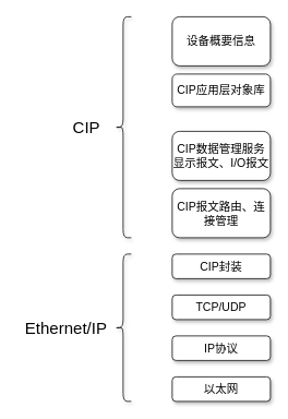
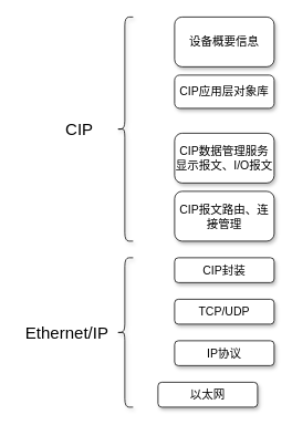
  <mxCell id="0" />
  <mxCell id="1" parent="0" />
  <mxCell id="2" value="CIP应用层对象库" style="rounded=1;whiteSpace=wrap;html=1;fontSize=14;shadow=1;" parent="1" vertex="1"><mxGeometry x="210" y="90" width="120" height="40" as="geometry" /></mxCell>
  <mxCell id="3" value="设备概要信息" style="rounded=1;whiteSpace=wrap;html=1;fontSize=14;shadow=1;" parent="1" vertex="1"><mxGeometry x="210" y="20" width="120" height="60" as="geometry" /></mxCell>
  <mxCell id="4" value="CIP报文路由、连接管理" style="rounded=1;whiteSpace=wrap;html=1;fontSize=14;shadow=1;" parent="1" vertex="1"><mxGeometry x="210" y="230" width="120" height="60" as="geometry" /></mxCell>
  <mxCell id="5" value="CIP数据管理服务显示报文、I/O报文" style="rounded=1;whiteSpace=wrap;html=1;fontSize=14;shadow=1;" parent="1" vertex="1"><mxGeometry x="210" y="160" width="120" height="60" as="geometry" /></mxCell>
  <mxCell id="6" value="" style="shape=curlyBracket;whiteSpace=wrap;html=1;rounded=1;shadow=1;" parent="1" vertex="1"><mxGeometry x="140" y="20" width="20" height="270" as="geometry" /></mxCell>
- <mxCell id="7" value="CIP" style="text;html=1;align=center;verticalAlign=middle;resizable=0;points=[];autosize=1;fontSize=20;shadow=1;" parent="1" vertex="1"><mxGeometry x="80" y="140" width="50" height="30" as="geometry" /></mxCell>
+ <mxCell id="7" value="CIP" style="text;html=1;align=center;verticalAlign=middle;resizable=0;points=[];autosize=1;fontSize=20;shadow=1;" parent="1" vertex="1"><mxGeometry x="70" y="140" width="50" height="30" as="geometry" /></mxCell>
  <mxCell id="8" value="CIP封装" style="rounded=1;whiteSpace=wrap;html=1;fontSize=14;shadow=1;" parent="1" vertex="1"><mxGeometry x="210" y="310" width="120" height="30" as="geometry" /></mxCell>
  <mxCell id="9" value="TCP/UDP" style="rounded=1;whiteSpace=wrap;html=1;fontSize=14;shadow=1;" parent="1" vertex="1"><mxGeometry x="210" y="360" width="120" height="30" as="geometry" /></mxCell>
  <mxCell id="10" value="IP协议" style="rounded=1;whiteSpace=wrap;html=1;fontSize=14;shadow=1;" parent="1" vertex="1"><mxGeometry x="210" y="410" width="120" height="30" as="geometry" /></mxCell>
- <mxCell id="11" value="以太网" style="rounded=1;whiteSpace=wrap;html=1;fontSize=14;shadow=1;" parent="1" vertex="1"><mxGeometry x="210" y="460" width="120" height="30" as="geometry" /></mxCell>
+ <mxCell id="11" value="以太网" style="rounded=1;whiteSpace=wrap;html=1;fontSize=14;shadow=1;" parent="1" vertex="1"><mxGeometry x="190" y="460" width="120" height="30" as="geometry" /></mxCell>
  <mxCell id="12" value="" style="shape=curlyBracket;whiteSpace=wrap;html=1;rounded=1;shadow=1;" parent="1" vertex="1"><mxGeometry x="140" y="310" width="20" height="180" as="geometry" /></mxCell>
  <mxCell id="13" value="Ethernet/IP" style="text;html=1;align=center;verticalAlign=middle;resizable=0;points=[];autosize=1;fontSize=20;shadow=1;" parent="1" vertex="1"><mxGeometry x="20" y="385" width="120" height="30" as="geometry" /></mxCell>
